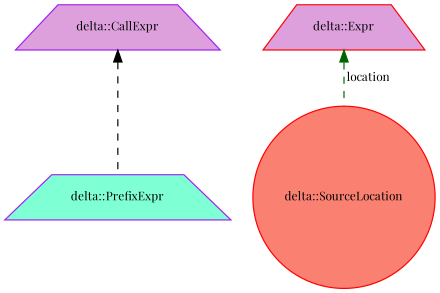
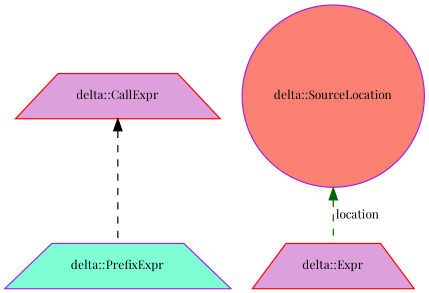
  digraph {
    fontname="Playfair Display"
    node [color=purple fillcolor=plum fontname="Playfair Display" fontsize=10 shape=trapezium style=filled]
    edge [dir=back fontname="Playfair Display" fontsize=10 labelfontname=Helvetica labelfontsize=10 style=dashed]
    n1 [fillcolor=aquamarine fontcolor=black height=0.2 label="delta::PrefixExpr" width=0.4]
-   n2 [height=0.2 label="delta::CallExpr" width=0.4]
+   n2 [color=red height=0.2 label="delta::CallExpr" width=0.4]
    n3 [color=red height=0.2 label="delta::Expr" width=0.4]
-   n4 [color=red fillcolor=salmon height=0.2 label="delta::SourceLocation" shape=circle width=0.4]
+   n4 [fillcolor=salmon height=0.2 label="delta::SourceLocation" shape=circle width=0.4]
    n2 -> n1 [color=black]
-   n3 -> n4 [color=darkgreen label=" location"]
+   n4 -> n3 [color=darkgreen label=" location"]
  }
